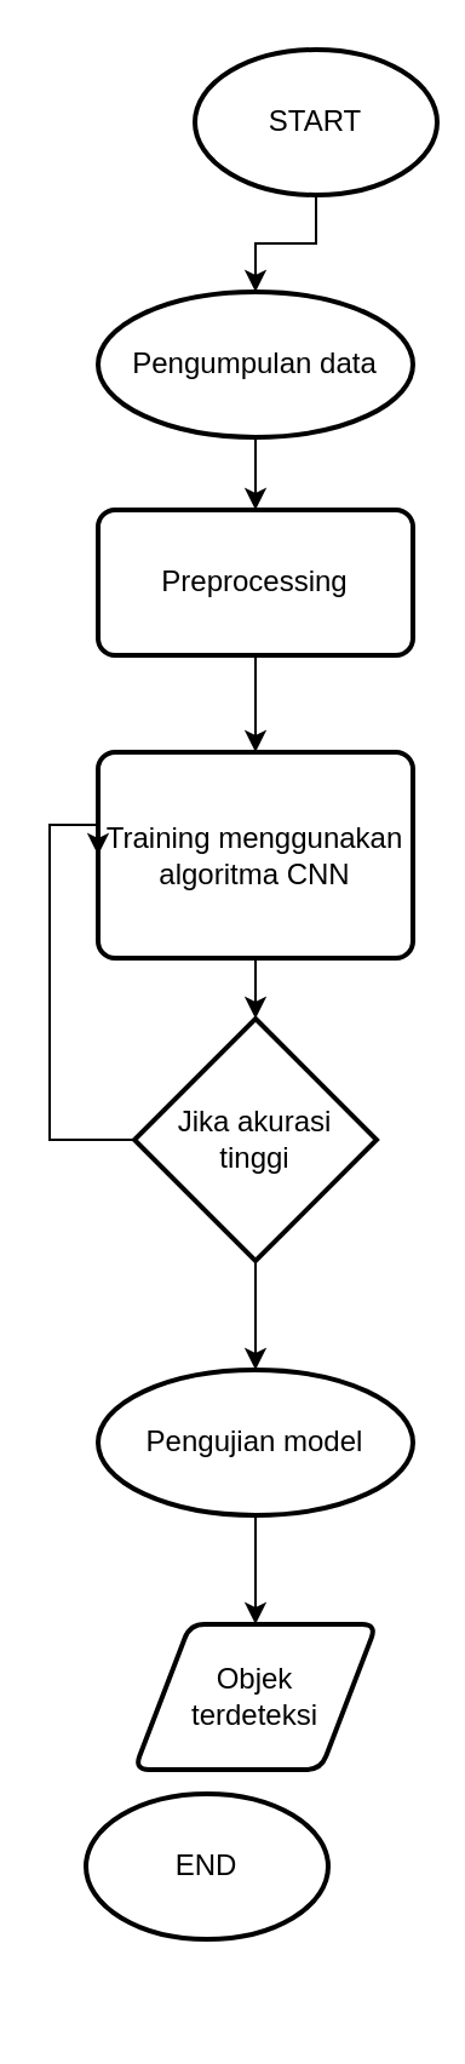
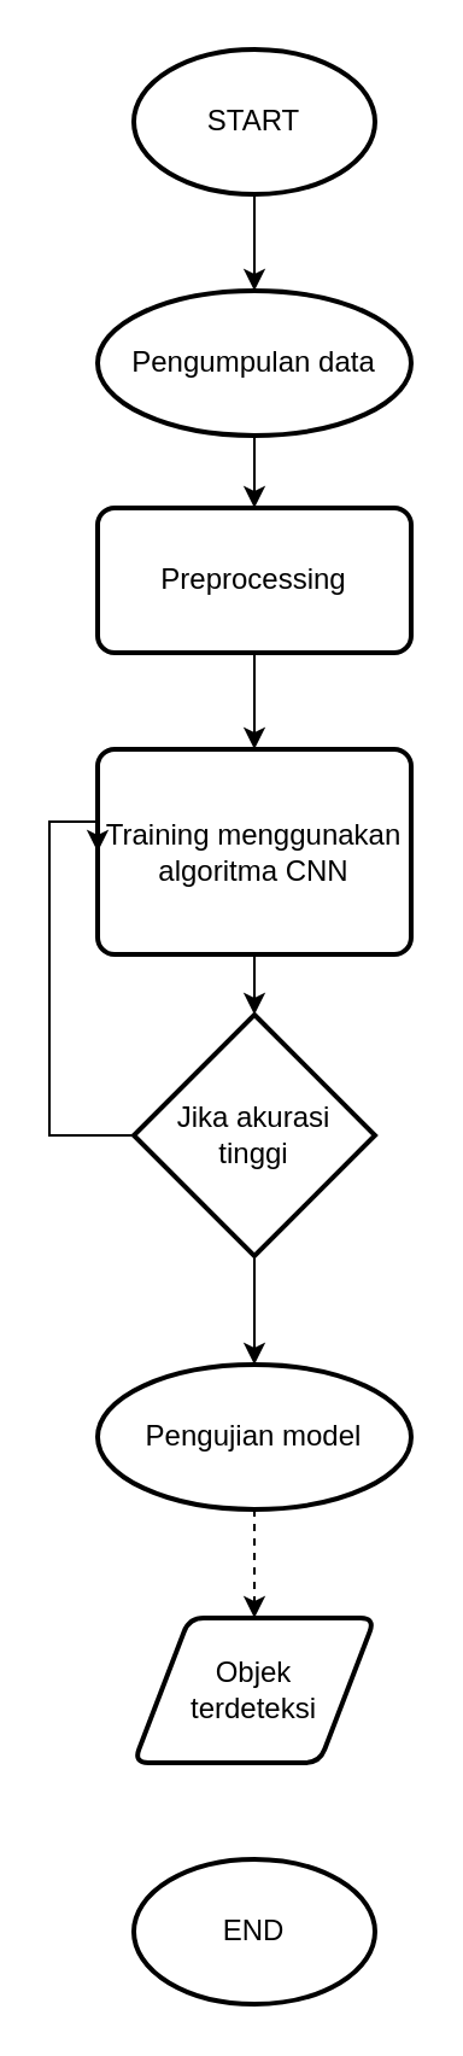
  <mxCell id="0" />
  <mxCell id="1" parent="0" />
  <mxCell id="2" value="" style="edgeStyle=orthogonalEdgeStyle;rounded=0;orthogonalLoop=1;jettySize=auto;html=1;" edge="1" parent="1" source="3" target="5"><mxGeometry relative="1" as="geometry" /></mxCell>
- <mxCell id="3" value="START" style="strokeWidth=2;html=1;shape=mxgraph.flowchart.start_1;whiteSpace=wrap;" vertex="1" parent="1"><mxGeometry x="80" y="20" width="100" height="60" as="geometry" /></mxCell>
+ <mxCell id="3" value="START" style="strokeWidth=2;html=1;shape=mxgraph.flowchart.start_1;whiteSpace=wrap;" vertex="1" parent="1"><mxGeometry x="55" y="20" width="100" height="60" as="geometry" /></mxCell>
  <mxCell id="4" value="" style="edgeStyle=orthogonalEdgeStyle;rounded=0;orthogonalLoop=1;jettySize=auto;html=1;" edge="1" parent="1" source="5" target="7"><mxGeometry relative="1" as="geometry" /></mxCell>
  <mxCell id="5" value="Pengumpulan data" style="ellipse;whiteSpace=wrap;html=1;absoluteArcSize=1;arcSize=14;strokeWidth=2;" vertex="1" parent="1"><mxGeometry x="40" y="120" width="130" height="60" as="geometry" /></mxCell>
  <mxCell id="6" value="" style="edgeStyle=orthogonalEdgeStyle;rounded=0;orthogonalLoop=1;jettySize=auto;html=1;" edge="1" parent="1" source="7" target="9"><mxGeometry relative="1" as="geometry" /></mxCell>
  <mxCell id="7" value="Preprocessing&lt;span style=&quot;color: rgba(0, 0, 0, 0); font-family: monospace; font-size: 0px; text-align: start;&quot;&gt;%3CmxGraphModel%3E%3Croot%3E%3CmxCell%20id%3D%220%22%2F%3E%3CmxCell%20id%3D%221%22%20parent%3D%220%22%2F%3E%3CmxCell%20id%3D%222%22%20value%3D%22Pengumpulan%20data%22%20style%3D%22rounded%3D1%3BwhiteSpace%3Dwrap%3Bhtml%3D1%3BabsoluteArcSize%3D1%3BarcSize%3D14%3BstrokeWidth%3D2%3B%22%20vertex%3D%221%22%20parent%3D%221%22%3E%3CmxGeometry%20x%3D%22335%22%20y%3D%22140%22%20width%3D%22130%22%20height%3D%2260%22%20as%3D%22geometry%22%2F%3E%3C%2FmxCell%3E%3C%2Froot%3E%3C%2FmxGraphModel%3E&lt;/span&gt;" style="rounded=1;whiteSpace=wrap;html=1;absoluteArcSize=1;arcSize=14;strokeWidth=2;" vertex="1" parent="1"><mxGeometry x="40" y="210" width="130" height="60" as="geometry" /></mxCell>
  <mxCell id="8" value="" style="edgeStyle=orthogonalEdgeStyle;rounded=0;orthogonalLoop=1;jettySize=auto;html=1;" edge="1" parent="1" source="9" target="12"><mxGeometry relative="1" as="geometry" /></mxCell>
  <mxCell id="9" value="Training menggunakan algoritma CNN" style="rounded=1;whiteSpace=wrap;html=1;absoluteArcSize=1;arcSize=14;strokeWidth=2;" vertex="1" parent="1"><mxGeometry x="40" y="310" width="130" height="85" as="geometry" /></mxCell>
  <mxCell id="10" value="" style="edgeStyle=orthogonalEdgeStyle;rounded=0;orthogonalLoop=1;jettySize=auto;html=1;" edge="1" parent="1" source="12" target="14"><mxGeometry relative="1" as="geometry" /></mxCell>
  <mxCell id="11" value="" style="edgeStyle=orthogonalEdgeStyle;rounded=0;orthogonalLoop=1;jettySize=auto;html=1;entryX=0;entryY=0.5;entryDx=0;entryDy=0;" edge="1" parent="1" source="12" target="9"><mxGeometry relative="1" as="geometry"><mxPoint x="-55" y="330" as="targetPoint" /><Array as="points"><mxPoint x="20" y="470" /><mxPoint x="20" y="340" /></Array></mxGeometry></mxCell>
  <mxCell id="12" value="Jika akurasi &lt;br&gt;tinggi" style="strokeWidth=2;html=1;shape=mxgraph.flowchart.decision;whiteSpace=wrap;" vertex="1" parent="1"><mxGeometry x="55" y="420" width="100" height="100" as="geometry" /></mxCell>
- <mxCell id="13" value="" style="edgeStyle=orthogonalEdgeStyle;rounded=0;orthogonalLoop=1;jettySize=auto;html=1;" edge="1" parent="1" source="14" target="15"><mxGeometry relative="1" as="geometry" /></mxCell>
+ <mxCell id="13" value="" style="edgeStyle=orthogonalEdgeStyle;rounded=0;orthogonalLoop=1;jettySize=auto;html=1;dashed=1;" edge="1" parent="1" source="14" target="15"><mxGeometry relative="1" as="geometry" /></mxCell>
  <mxCell id="14" value="Pengujian model" style="ellipse;whiteSpace=wrap;html=1;absoluteArcSize=1;arcSize=14;strokeWidth=2;" vertex="1" parent="1"><mxGeometry x="40" y="565" width="130" height="60" as="geometry" /></mxCell>
  <mxCell id="15" value="Objek &lt;br&gt;terdeteksi" style="shape=parallelogram;html=1;strokeWidth=2;perimeter=parallelogramPerimeter;whiteSpace=wrap;rounded=1;arcSize=12;size=0.23;" vertex="1" parent="1"><mxGeometry x="55" y="670" width="100" height="60" as="geometry" /></mxCell>
- <mxCell id="16" value="END" style="strokeWidth=2;html=1;shape=mxgraph.flowchart.start_1;whiteSpace=wrap;" vertex="1" parent="1"><mxGeometry x="35" y="740" width="100" height="60" as="geometry" /></mxCell>
+ <mxCell id="16" value="END" style="strokeWidth=2;html=1;shape=mxgraph.flowchart.start_1;whiteSpace=wrap;" vertex="1" parent="1"><mxGeometry x="55" y="770" width="100" height="60" as="geometry" /></mxCell>
